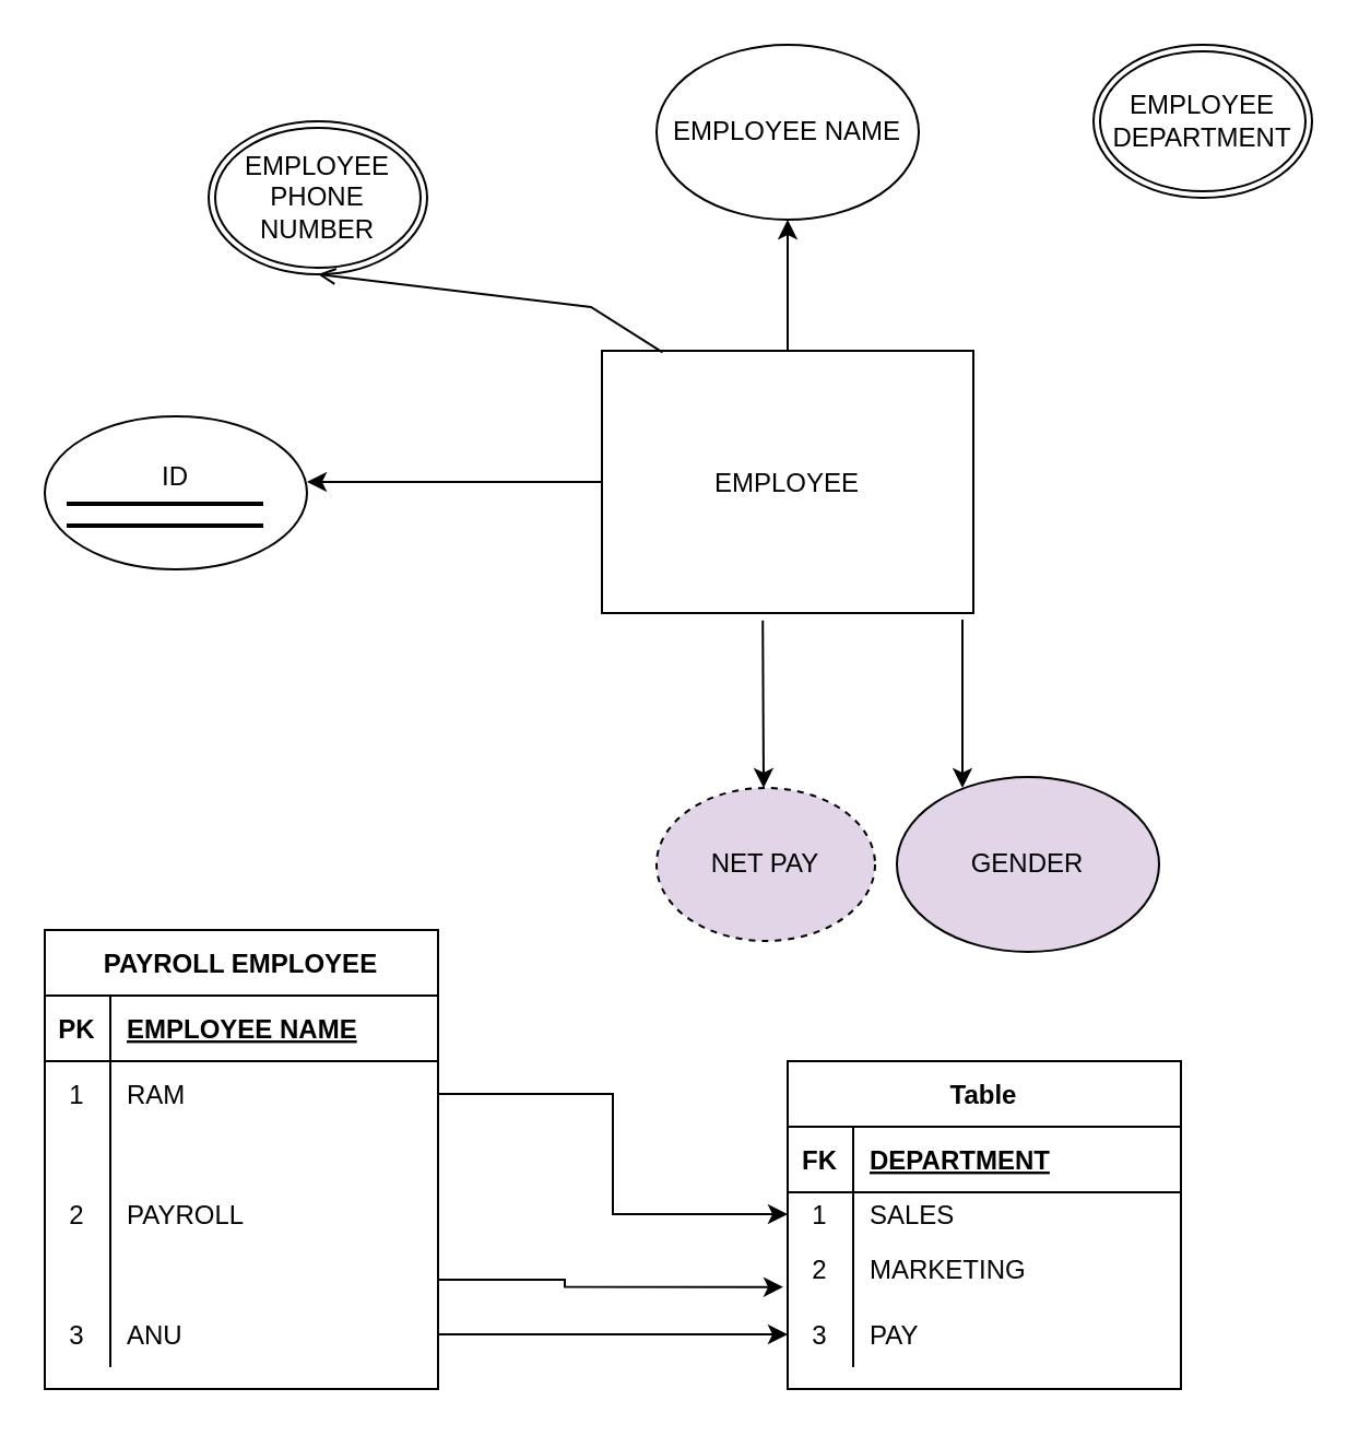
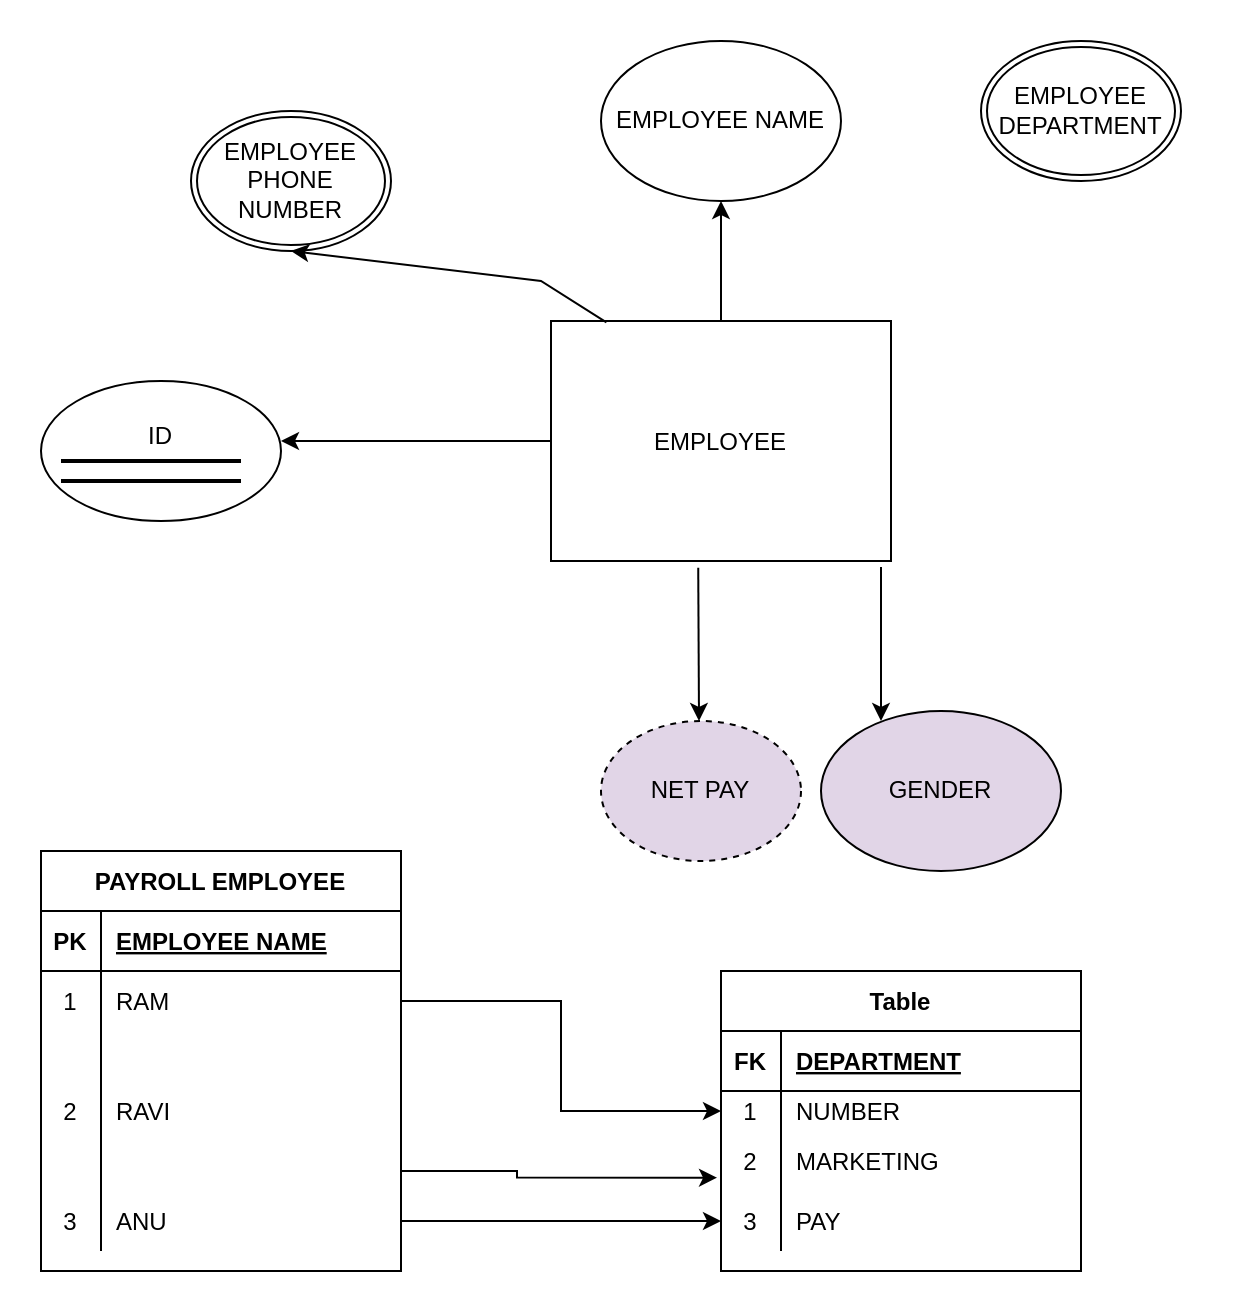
  <mxCell id="0" />
  <mxCell id="1" parent="0" />
  <mxCell id="2" value="EMPLOYEE" style="EMPLOYEE" vertex="1" parent="1"><mxGeometry x="275" y="160" width="170" height="120" as="geometry" /></mxCell>
  <mxCell id="3" value="EMPLOYEE NAME" style="ellipse;whiteSpace=wrap;html=1;strokeColor=#000000;" vertex="1" parent="1"><mxGeometry x="300" y="20" width="120" height="80" as="geometry" /></mxCell>
  <mxCell id="4" value="" style="endArrow=classic;html=1;rounded=0;" edge="1" parent="1"><mxGeometry width="50" height="50" relative="1" as="geometry"><mxPoint x="360" y="160" as="sourcePoint" /><mxPoint x="360" y="100" as="targetPoint" /></mxGeometry></mxCell>
- <mxCell id="5" value="EMPLOYEE&lt;br&gt;DEPARTMENT" style="ellipse;shape=doubleEllipse;margin=3;whiteSpace=wrap;html=1;align=center;strokeColor=#000000;" vertex="1" parent="1"><mxGeometry x="500" y="20" width="100" height="70" as="geometry" /></mxCell>
+ <mxCell id="5" value="EMPLOYEE&lt;br&gt;DEPARTMENT" style="ellipse;shape=doubleEllipse;margin=3;whiteSpace=wrap;html=1;align=center;strokeColor=#000000;" vertex="1" parent="1"><mxGeometry x="490" y="20" width="100" height="70" as="geometry" /></mxCell>
  <mxCell id="6" value="EMPLOYEE&lt;br&gt;PHONE NUMBER" style="ellipse;shape=doubleEllipse;margin=3;whiteSpace=wrap;html=1;align=center;strokeColor=#000000;" vertex="1" parent="1"><mxGeometry x="95" y="55" width="100" height="70" as="geometry" /></mxCell>
  <mxCell id="7" value="NET PAY" style="ellipse;whiteSpace=wrap;html=1;align=center;dashed=1;strokeColor=#000000;fillColor=#e1d5e7;" vertex="1" parent="1"><mxGeometry x="300" y="360" width="100" height="70" as="geometry" /></mxCell>
  <mxCell id="8" value="GENDER" style="ellipse;whiteSpace=wrap;html=1;strokeColor=#000000;fillColor=#e1d5e7;" vertex="1" parent="1"><mxGeometry x="410" y="355" width="120" height="80" as="geometry" /></mxCell>
  <mxCell id="9" value="" style="line;strokeWidth=1;rotatable=0;dashed=0;labelPosition=right;align=left;verticalAlign=middle;spacingTop=0;spacingLeft=6;points=[];portConstraint=eastwest;" vertex="1" parent="1"><mxGeometry x="60" y="225" width="60" height="10" as="geometry" /></mxCell>
  <mxCell id="10" value="" style="line;strokeWidth=1;rotatable=0;dashed=0;labelPosition=right;align=left;verticalAlign=middle;spacingTop=0;spacingLeft=6;points=[];portConstraint=eastwest;" vertex="1" parent="1"><mxGeometry x="40" y="220" width="60" height="20" as="geometry" /></mxCell>
  <mxCell id="11" value="" style="endArrow=classic;html=1;rounded=0;exitX=0;exitY=0.5;exitDx=0;exitDy=0;" edge="1" parent="1" source="2"><mxGeometry width="50" height="50" relative="1" as="geometry"><mxPoint x="160" y="230" as="sourcePoint" /><mxPoint x="140" y="220" as="targetPoint" /></mxGeometry></mxCell>
  <mxCell id="12" value="ID&lt;br&gt;&lt;span style=&quot;color: rgba(0 , 0 , 0 , 0) ; font-family: monospace ; font-size: 0px&quot;&gt;%3CmxGraphModel%3E%3Croot%3E%3CmxCell%20id%3D%220%22%2F%3E%3CmxCell%20id%3D%221%22%20parent%3D%220%22%2F%3E%3CmxCell%20id%3D%222%22%20value%3D%22%22%20style%3D%22endArrow%3Dclassic%3Bhtml%3D1%3Brounded%3D0%3B%22%20edge%3D%221%22%20parent%3D%221%22%3E%3CmxGeometry%20width%3D%2250%22%20height%3D%2250%22%20relative%3D%221%22%20as%3D%22geometry%22%3E%3CmxPoint%20x%3D%22400%22%20y%3D%22180%22%20as%3D%22sourcePoint%22%2F%3E%3CmxPoint%20x%3D%22400%22%20y%3D%22120%22%20as%3D%22targetPoint%22%2F%3E%3C%2FmxGeometry%3E%3C%2FmxCell%3E%3C%2Froot%3E%3C%2FmxGraphModel%3E&lt;/span&gt;&lt;span style=&quot;color: rgba(0 , 0 , 0 , 0) ; font-family: monospace ; font-size: 0px&quot;&gt;%3CmxGraphModel%3E%3Croot%3E%3CmxCell%20id%3D%220%22%2F%3E%3CmxCell%20id%3D%221%22%20parent%3D%220%22%2F%3E%3CmxCell%20id%3D%222%22%20value%3D%22%22%20style%3D%22line%3BstrokeWidth%3D2%3Bhtml%3D1%3B%22%20vertex%3D%221%22%20parent%3D%221%22%3E%3CmxGeometry%20x%3D%2270%22%20y%3D%22245%22%20width%3D%2290%22%20height%3D%2210%22%20as%3D%22geometry%22%2F%3E%3C%2FmxCell%3E%3C%2Froot%3E%3C%2FmxGraphModel%3E&lt;/span&gt;" style="ellipse;whiteSpace=wrap;html=1;strokeColor=#000000;" vertex="1" parent="1"><mxGeometry x="20" y="190" width="120" height="70" as="geometry" /></mxCell>
  <mxCell id="13" value="" style="line;strokeWidth=2;html=1;" vertex="1" parent="1"><mxGeometry x="30" y="235" width="90" height="10" as="geometry" /></mxCell>
  <mxCell id="14" value="" style="line;strokeWidth=2;html=1;" vertex="1" parent="1"><mxGeometry x="30" y="225" width="90" height="10" as="geometry" /></mxCell>
- <mxCell id="15" value="" style="endArrow=open;html=1;rounded=0;entryX=0.5;entryY=1;entryDx=0;entryDy=0;exitX=0.163;exitY=0.006;exitDx=0;exitDy=0;exitPerimeter=0;" edge="1" parent="1" source="2" target="6"><mxGeometry width="50" height="50" relative="1" as="geometry"><mxPoint x="370" y="170" as="sourcePoint" /><mxPoint x="370" y="110" as="targetPoint" /><Array as="points"><mxPoint x="270" y="140" /></Array></mxGeometry></mxCell>
+ <mxCell id="15" value="" style="endArrow=classic;html=1;rounded=0;entryX=0.5;entryY=1;entryDx=0;entryDy=0;exitX=0.163;exitY=0.006;exitDx=0;exitDy=0;exitPerimeter=0;" edge="1" parent="1" source="2" target="6"><mxGeometry width="50" height="50" relative="1" as="geometry"><mxPoint x="370" y="170" as="sourcePoint" /><mxPoint x="370" y="110" as="targetPoint" /><Array as="points"><mxPoint x="270" y="140" /></Array></mxGeometry></mxCell>
  <mxCell id="16" value="" style="endArrow=classic;html=1;rounded=0;exitX=0.433;exitY=1.028;exitDx=0;exitDy=0;exitPerimeter=0;" edge="1" parent="1" source="2"><mxGeometry width="50" height="50" relative="1" as="geometry"><mxPoint x="390" y="360" as="sourcePoint" /><mxPoint x="349" y="360" as="targetPoint" /></mxGeometry></mxCell>
  <mxCell id="17" value="" style="endArrow=classic;html=1;rounded=0;" edge="1" parent="1"><mxGeometry width="50" height="50" relative="1" as="geometry"><mxPoint x="440" y="283" as="sourcePoint" /><mxPoint x="440" y="360" as="targetPoint" /><Array as="points" /></mxGeometry></mxCell>
  <mxCell id="18" value="PAYROLL EMPLOYEE" style="shape=table;startSize=30;container=1;collapsible=1;childLayout=tableLayout;fixedRows=1;rowLines=0;fontStyle=1;align=center;resizeLast=1;strokeColor=#000000;" vertex="1" parent="1"><mxGeometry x="20" y="425" width="180" height="210" as="geometry" /></mxCell>
  <mxCell id="19" value="" style="shape=tableRow;horizontal=0;startSize=0;swimlaneHead=0;swimlaneBody=0;fillColor=none;collapsible=0;dropTarget=0;points=[[0,0.5],[1,0.5]];portConstraint=eastwest;top=0;left=0;right=0;bottom=1;strokeColor=#000000;" vertex="1" parent="18"><mxGeometry y="30" width="180" height="30" as="geometry" /></mxCell>
  <mxCell id="20" value="PK" style="shape=partialRectangle;connectable=0;fillColor=none;top=0;left=0;bottom=0;right=0;fontStyle=1;overflow=hidden;strokeColor=#000000;" vertex="1" parent="19"><mxGeometry width="30" height="30" as="geometry"><mxRectangle width="30" height="30" as="alternateBounds" /></mxGeometry></mxCell>
  <mxCell id="21" value="EMPLOYEE NAME" style="shape=partialRectangle;connectable=0;fillColor=none;top=0;left=0;bottom=0;right=0;align=left;spacingLeft=6;fontStyle=5;overflow=hidden;strokeColor=#000000;" vertex="1" parent="19"><mxGeometry x="30" width="150" height="30" as="geometry"><mxRectangle width="150" height="30" as="alternateBounds" /></mxGeometry></mxCell>
  <mxCell id="22" value="" style="shape=tableRow;horizontal=0;startSize=0;swimlaneHead=0;swimlaneBody=0;fillColor=none;collapsible=0;dropTarget=0;points=[[0,0.5],[1,0.5]];portConstraint=eastwest;top=0;left=0;right=0;bottom=0;strokeColor=#000000;" vertex="1" parent="18"><mxGeometry y="60" width="180" height="30" as="geometry" /></mxCell>
  <mxCell id="23" value="1" style="shape=partialRectangle;connectable=0;fillColor=none;top=0;left=0;bottom=0;right=0;editable=1;overflow=hidden;strokeColor=#000000;" vertex="1" parent="22"><mxGeometry width="30" height="30" as="geometry"><mxRectangle width="30" height="30" as="alternateBounds" /></mxGeometry></mxCell>
  <mxCell id="24" value="RAM" style="shape=partialRectangle;connectable=0;fillColor=none;top=0;left=0;bottom=0;right=0;align=left;spacingLeft=6;overflow=hidden;strokeColor=#000000;" vertex="1" parent="22"><mxGeometry x="30" width="150" height="30" as="geometry"><mxRectangle width="150" height="30" as="alternateBounds" /></mxGeometry></mxCell>
  <mxCell id="25" value="" style="shape=tableRow;horizontal=0;startSize=0;swimlaneHead=0;swimlaneBody=0;fillColor=none;collapsible=0;dropTarget=0;points=[[0,0.5],[1,0.5]];portConstraint=eastwest;top=0;left=0;right=0;bottom=0;strokeColor=#000000;" vertex="1" parent="18"><mxGeometry y="90" width="180" height="80" as="geometry" /></mxCell>
  <mxCell id="26" value="2" style="shape=partialRectangle;connectable=0;fillColor=none;top=0;left=0;bottom=0;right=0;editable=1;overflow=hidden;strokeColor=#000000;" vertex="1" parent="25"><mxGeometry width="30" height="80" as="geometry"><mxRectangle width="30" height="80" as="alternateBounds" /></mxGeometry></mxCell>
- <mxCell id="27" value="PAYROLL" style="shape=partialRectangle;connectable=0;fillColor=none;top=0;left=0;bottom=0;right=0;align=left;spacingLeft=6;overflow=hidden;strokeColor=#000000;" vertex="1" parent="25"><mxGeometry x="30" width="150" height="80" as="geometry"><mxRectangle width="150" height="80" as="alternateBounds" /></mxGeometry></mxCell>
+ <mxCell id="27" value="RAVI" style="shape=partialRectangle;connectable=0;fillColor=none;top=0;left=0;bottom=0;right=0;align=left;spacingLeft=6;overflow=hidden;strokeColor=#000000;" vertex="1" parent="25"><mxGeometry x="30" width="150" height="80" as="geometry"><mxRectangle width="150" height="80" as="alternateBounds" /></mxGeometry></mxCell>
  <mxCell id="28" value="" style="shape=tableRow;horizontal=0;startSize=0;swimlaneHead=0;swimlaneBody=0;fillColor=none;collapsible=0;dropTarget=0;points=[[0,0.5],[1,0.5]];portConstraint=eastwest;top=0;left=0;right=0;bottom=0;strokeColor=#000000;" vertex="1" parent="18"><mxGeometry y="170" width="180" height="30" as="geometry" /></mxCell>
  <mxCell id="29" value="3" style="shape=partialRectangle;connectable=0;fillColor=none;top=0;left=0;bottom=0;right=0;editable=1;overflow=hidden;strokeColor=#000000;" vertex="1" parent="28"><mxGeometry width="30" height="30" as="geometry"><mxRectangle width="30" height="30" as="alternateBounds" /></mxGeometry></mxCell>
  <mxCell id="30" value="ANU" style="shape=partialRectangle;connectable=0;fillColor=none;top=0;left=0;bottom=0;right=0;align=left;spacingLeft=6;overflow=hidden;strokeColor=#000000;" vertex="1" parent="28"><mxGeometry x="30" width="150" height="30" as="geometry"><mxRectangle width="150" height="30" as="alternateBounds" /></mxGeometry></mxCell>
  <mxCell id="31" value="Table" style="shape=table;startSize=30;container=1;collapsible=1;childLayout=tableLayout;fixedRows=1;rowLines=0;fontStyle=1;align=center;resizeLast=1;strokeColor=#000000;" vertex="1" parent="1"><mxGeometry x="360" y="485" width="180" height="150" as="geometry" /></mxCell>
  <mxCell id="32" value="" style="shape=tableRow;horizontal=0;startSize=0;swimlaneHead=0;swimlaneBody=0;fillColor=none;collapsible=0;dropTarget=0;points=[[0,0.5],[1,0.5]];portConstraint=eastwest;top=0;left=0;right=0;bottom=1;strokeColor=#000000;" vertex="1" parent="31"><mxGeometry y="30" width="180" height="30" as="geometry" /></mxCell>
  <mxCell id="33" value="FK" style="shape=partialRectangle;connectable=0;fillColor=none;top=0;left=0;bottom=0;right=0;fontStyle=1;overflow=hidden;strokeColor=#000000;" vertex="1" parent="32"><mxGeometry width="30" height="30" as="geometry"><mxRectangle width="30" height="30" as="alternateBounds" /></mxGeometry></mxCell>
  <mxCell id="34" value="DEPARTMENT" style="shape=partialRectangle;connectable=0;fillColor=none;top=0;left=0;bottom=0;right=0;align=left;spacingLeft=6;fontStyle=5;overflow=hidden;strokeColor=#000000;" vertex="1" parent="32"><mxGeometry x="30" width="150" height="30" as="geometry"><mxRectangle width="150" height="30" as="alternateBounds" /></mxGeometry></mxCell>
  <mxCell id="35" value="" style="shape=tableRow;horizontal=0;startSize=0;swimlaneHead=0;swimlaneBody=0;fillColor=none;collapsible=0;dropTarget=0;points=[[0,0.5],[1,0.5]];portConstraint=eastwest;top=0;left=0;right=0;bottom=0;strokeColor=#000000;" vertex="1" parent="31"><mxGeometry y="60" width="180" height="20" as="geometry" /></mxCell>
  <mxCell id="36" value="1" style="shape=partialRectangle;connectable=0;fillColor=none;top=0;left=0;bottom=0;right=0;editable=1;overflow=hidden;strokeColor=#000000;" vertex="1" parent="35"><mxGeometry width="30" height="20" as="geometry"><mxRectangle width="30" height="20" as="alternateBounds" /></mxGeometry></mxCell>
- <mxCell id="37" value="SALES" style="shape=partialRectangle;connectable=0;fillColor=none;top=0;left=0;bottom=0;right=0;align=left;spacingLeft=6;overflow=hidden;strokeColor=#000000;" vertex="1" parent="35"><mxGeometry x="30" width="150" height="20" as="geometry"><mxRectangle width="150" height="20" as="alternateBounds" /></mxGeometry></mxCell>
+ <mxCell id="37" value="NUMBER" style="shape=partialRectangle;connectable=0;fillColor=none;top=0;left=0;bottom=0;right=0;align=left;spacingLeft=6;overflow=hidden;strokeColor=#000000;" vertex="1" parent="35"><mxGeometry x="30" width="150" height="20" as="geometry"><mxRectangle width="150" height="20" as="alternateBounds" /></mxGeometry></mxCell>
  <mxCell id="38" value="" style="shape=tableRow;horizontal=0;startSize=0;swimlaneHead=0;swimlaneBody=0;fillColor=none;collapsible=0;dropTarget=0;points=[[0,0.5],[1,0.5]];portConstraint=eastwest;top=0;left=0;right=0;bottom=0;strokeColor=#000000;" vertex="1" parent="31"><mxGeometry y="80" width="180" height="30" as="geometry" /></mxCell>
  <mxCell id="39" value="2" style="shape=partialRectangle;connectable=0;fillColor=none;top=0;left=0;bottom=0;right=0;editable=1;overflow=hidden;strokeColor=#000000;" vertex="1" parent="38"><mxGeometry width="30" height="30" as="geometry"><mxRectangle width="30" height="30" as="alternateBounds" /></mxGeometry></mxCell>
  <mxCell id="40" value="MARKETING" style="shape=partialRectangle;connectable=0;fillColor=none;top=0;left=0;bottom=0;right=0;align=left;spacingLeft=6;overflow=hidden;strokeColor=#000000;" vertex="1" parent="38"><mxGeometry x="30" width="150" height="30" as="geometry"><mxRectangle width="150" height="30" as="alternateBounds" /></mxGeometry></mxCell>
  <mxCell id="41" value="" style="shape=tableRow;horizontal=0;startSize=0;swimlaneHead=0;swimlaneBody=0;fillColor=none;collapsible=0;dropTarget=0;points=[[0,0.5],[1,0.5]];portConstraint=eastwest;top=0;left=0;right=0;bottom=0;strokeColor=#000000;" vertex="1" parent="31"><mxGeometry y="110" width="180" height="30" as="geometry" /></mxCell>
  <mxCell id="42" value="3" style="shape=partialRectangle;connectable=0;fillColor=none;top=0;left=0;bottom=0;right=0;editable=1;overflow=hidden;strokeColor=#000000;" vertex="1" parent="41"><mxGeometry width="30" height="30" as="geometry"><mxRectangle width="30" height="30" as="alternateBounds" /></mxGeometry></mxCell>
  <mxCell id="43" value="PAY" style="shape=partialRectangle;connectable=0;fillColor=none;top=0;left=0;bottom=0;right=0;align=left;spacingLeft=6;overflow=hidden;strokeColor=#000000;" vertex="1" parent="41"><mxGeometry x="30" width="150" height="30" as="geometry"><mxRectangle width="150" height="30" as="alternateBounds" /></mxGeometry></mxCell>
  <mxCell id="44" style="edgeStyle=orthogonalEdgeStyle;rounded=0;orthogonalLoop=1;jettySize=auto;html=1;exitX=1;exitY=0.5;exitDx=0;exitDy=0;entryX=0;entryY=0.5;entryDx=0;entryDy=0;" edge="1" parent="1" source="22" target="35"><mxGeometry relative="1" as="geometry"><mxPoint x="240" y="540" as="targetPoint" /></mxGeometry></mxCell>
  <mxCell id="45" style="edgeStyle=orthogonalEdgeStyle;rounded=0;orthogonalLoop=1;jettySize=auto;html=1;exitX=1;exitY=0.5;exitDx=0;exitDy=0;entryX=-0.011;entryY=0.778;entryDx=0;entryDy=0;entryPerimeter=0;" edge="1" parent="1" source="25" target="38"><mxGeometry relative="1" as="geometry"><Array as="points"><mxPoint x="200" y="585" /><mxPoint x="258" y="585" /></Array></mxGeometry></mxCell>
  <mxCell id="46" style="edgeStyle=orthogonalEdgeStyle;rounded=0;orthogonalLoop=1;jettySize=auto;html=1;exitX=1;exitY=0.5;exitDx=0;exitDy=0;" edge="1" parent="1" source="28" target="41"><mxGeometry relative="1" as="geometry" /></mxCell>
